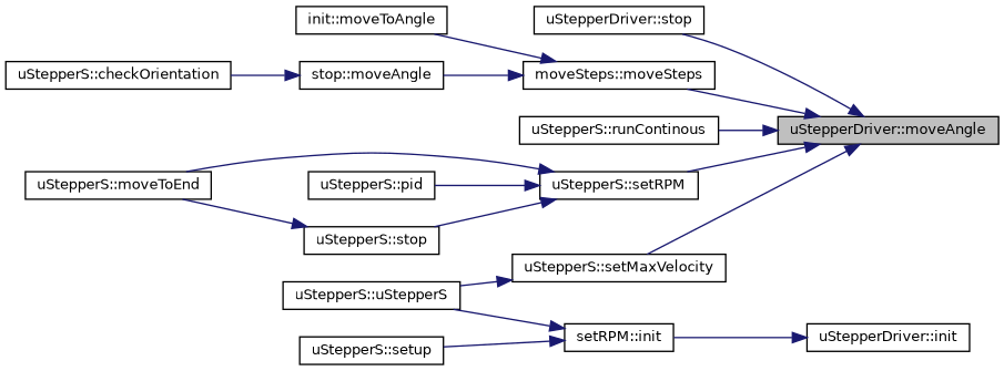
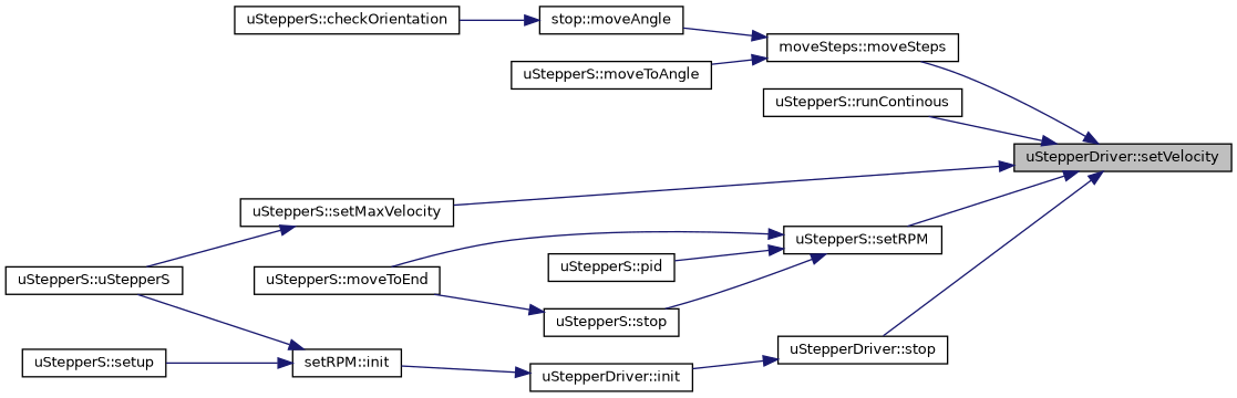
  digraph {
    rankdir=RL
    node [color=black fillcolor=white fontname=Helvetica fontsize=10 shape=record style=filled]
    edge [color=midnightblue dir=back fontname=Helvetica fontsize=10 labelfontname=Helvetica labelfontsize=10 style=solid]
-   n1 [fillcolor=grey75 fontcolor=black height=0.2 label="uStepperDriver::moveAngle" width=0.4]
+   n1 [fillcolor=grey75 fontcolor=black height=0.2 label="uStepperDriver::setVelocity" width=0.4]
    n2 [height=0.2 label="moveSteps::moveSteps" width=0.4]
    n3 [height=0.2 label="uStepperS::runContinous" width=0.4]
    n4 [height=0.2 label="uStepperS::setMaxVelocity" width=0.4]
    n5 [height=0.2 label="uStepperS::setRPM" width=0.4]
    n6 [height=0.2 label="uStepperDriver::stop" width=0.4]
    n7 [height=0.2 label="stop::moveAngle" width=0.4]
-   n8 [height=0.2 label="init::moveToAngle" width=0.4]
+   n8 [height=0.2 label="uStepperS::moveToAngle" width=0.4]
    n9 [height=0.2 label="uStepperS::uStepperS" width=0.4]
    n10 [height=0.2 label="uStepperS::moveToEnd" width=0.4]
    n11 [height=0.2 label="uStepperS::pid" width=0.4]
    n12 [height=0.2 label="uStepperS::stop" width=0.4]
    n13 [height=0.2 label="uStepperDriver::init" width=0.4]
    n14 [height=0.2 label="uStepperS::checkOrientation" width=0.4]
    n15 [height=0.2 label="setRPM::init" width=0.4]
    n16 [height=0.2 label="uStepperS::setup" width=0.4]
    n1 -> n2
    n1 -> n3
    n1 -> n4
    n1 -> n5
    n1 -> n6
    n2 -> n7
    n2 -> n8
    n4 -> n9
    n5 -> n10
    n5 -> n11
    n5 -> n12
+   n6 -> n13
    n7 -> n14
    n12 -> n10
    n13 -> n15
    n15 -> n9
    n15 -> n16
  }
